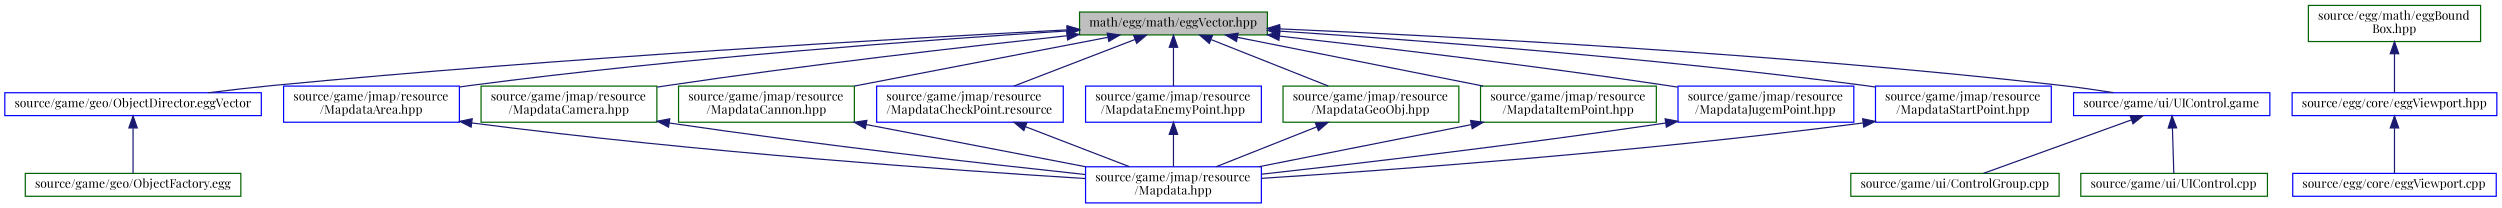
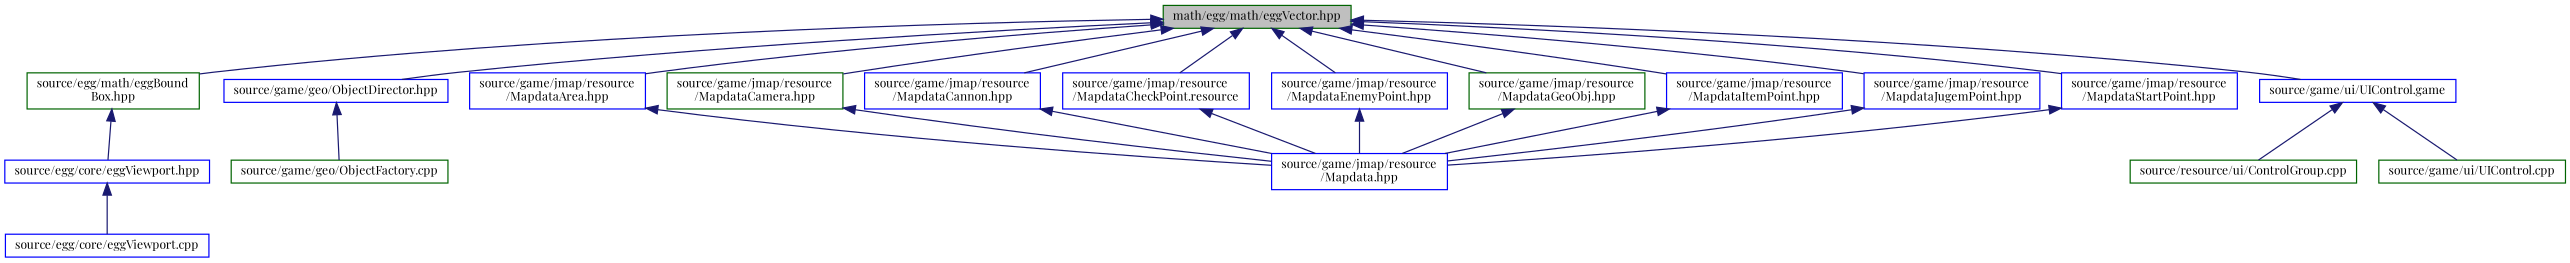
  digraph {
    fontname="Playfair Display"
    node [color=blue fillcolor=white fontname="Playfair Display" fontsize=10 shape=record style=filled]
    edge [color=midnightblue dir=back fontname="Playfair Display" fontsize=10 labelfontname=FreeMono labelfontsize=10 style=solid]
    n1 [color=darkgreen fillcolor=grey75 fontcolor=black height=0.2 label="math/egg/math/eggVector.hpp" width=0.4]
    n2 [color=darkgreen height=0.2 label="source/egg/math/eggBound\lBox.hpp" width=0.4]
-   n3 [height=0.2 label="source/game/geo/ObjectDirector.eggVector" width=0.4]
+   n3 [height=0.2 label="source/game/geo/ObjectDirector.hpp" width=0.4]
    n4 [height=0.2 label="source/game/jmap/resource\l/MapdataArea.hpp" width=0.4]
    n5 [color=darkgreen height=0.2 label="source/game/jmap/resource\l/MapdataCamera.hpp" width=0.4]
-   n6 [color=darkgreen height=0.2 label="source/game/jmap/resource\l/MapdataCannon.hpp" width=0.4]
+   n6 [height=0.2 label="source/game/jmap/resource\l/MapdataCannon.hpp" width=0.4]
    n7 [height=0.2 label="source/game/jmap/resource\l/MapdataCheckPoint.resource" width=0.4]
    n8 [height=0.2 label="source/game/jmap/resource\l/MapdataEnemyPoint.hpp" width=0.4]
    n9 [color=darkgreen height=0.2 label="source/game/jmap/resource\l/MapdataGeoObj.hpp" width=0.4]
-   n10 [color=darkgreen height=0.2 label="source/game/jmap/resource\l/MapdataItemPoint.hpp" width=0.4]
+   n10 [height=0.2 label="source/game/jmap/resource\l/MapdataItemPoint.hpp" width=0.4]
    n11 [height=0.2 label="source/game/jmap/resource\l/MapdataJugemPoint.hpp" width=0.4]
    n12 [height=0.2 label="source/game/jmap/resource\l/MapdataStartPoint.hpp" width=0.4]
    n13 [height=0.2 label="source/game/ui/UIControl.game" width=0.4]
    n14 [height=0.2 label="source/egg/core/eggViewport.hpp" width=0.4]
-   n15 [color=darkgreen height=0.2 label="source/game/geo/ObjectFactory.egg" width=0.4]
+   n15 [color=darkgreen height=0.2 label="source/game/geo/ObjectFactory.cpp" width=0.4]
    n16 [height=0.2 label="source/game/jmap/resource\l/Mapdata.hpp" width=0.4]
-   n17 [color=darkgreen height=0.2 label="source/game/ui/ControlGroup.cpp" width=0.4]
+   n17 [color=darkgreen height=0.2 label="source/resource/ui/ControlGroup.cpp" width=0.4]
    n18 [color=darkgreen height=0.2 label="source/game/ui/UIControl.cpp" width=0.4]
    n19 [height=0.2 label="source/egg/core/eggViewport.cpp" width=0.4]
+   n1 -> n2
    n1 -> n3
    n1 -> n4
    n1 -> n5
    n1 -> n6
    n1 -> n7
    n1 -> n8
    n1 -> n9
    n1 -> n10
    n1 -> n11
    n1 -> n12
    n1 -> n13
    n2 -> n14
    n3 -> n15
    n4 -> n16
    n5 -> n16
    n6 -> n16
    n7 -> n16
    n8 -> n16
    n9 -> n16
    n10 -> n16
    n11 -> n16
    n12 -> n16
    n13 -> n17
    n13 -> n18
    n14 -> n19
  }
